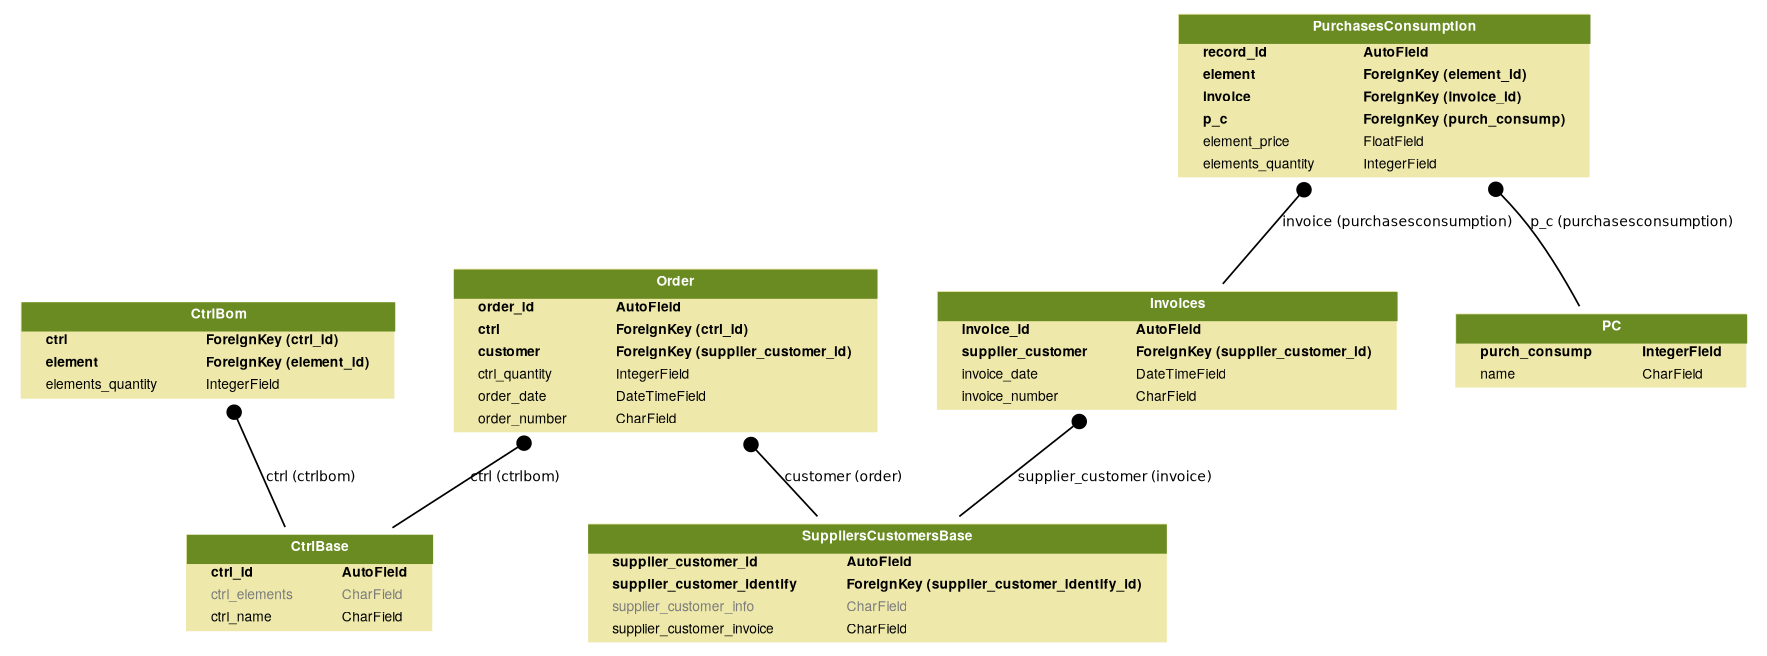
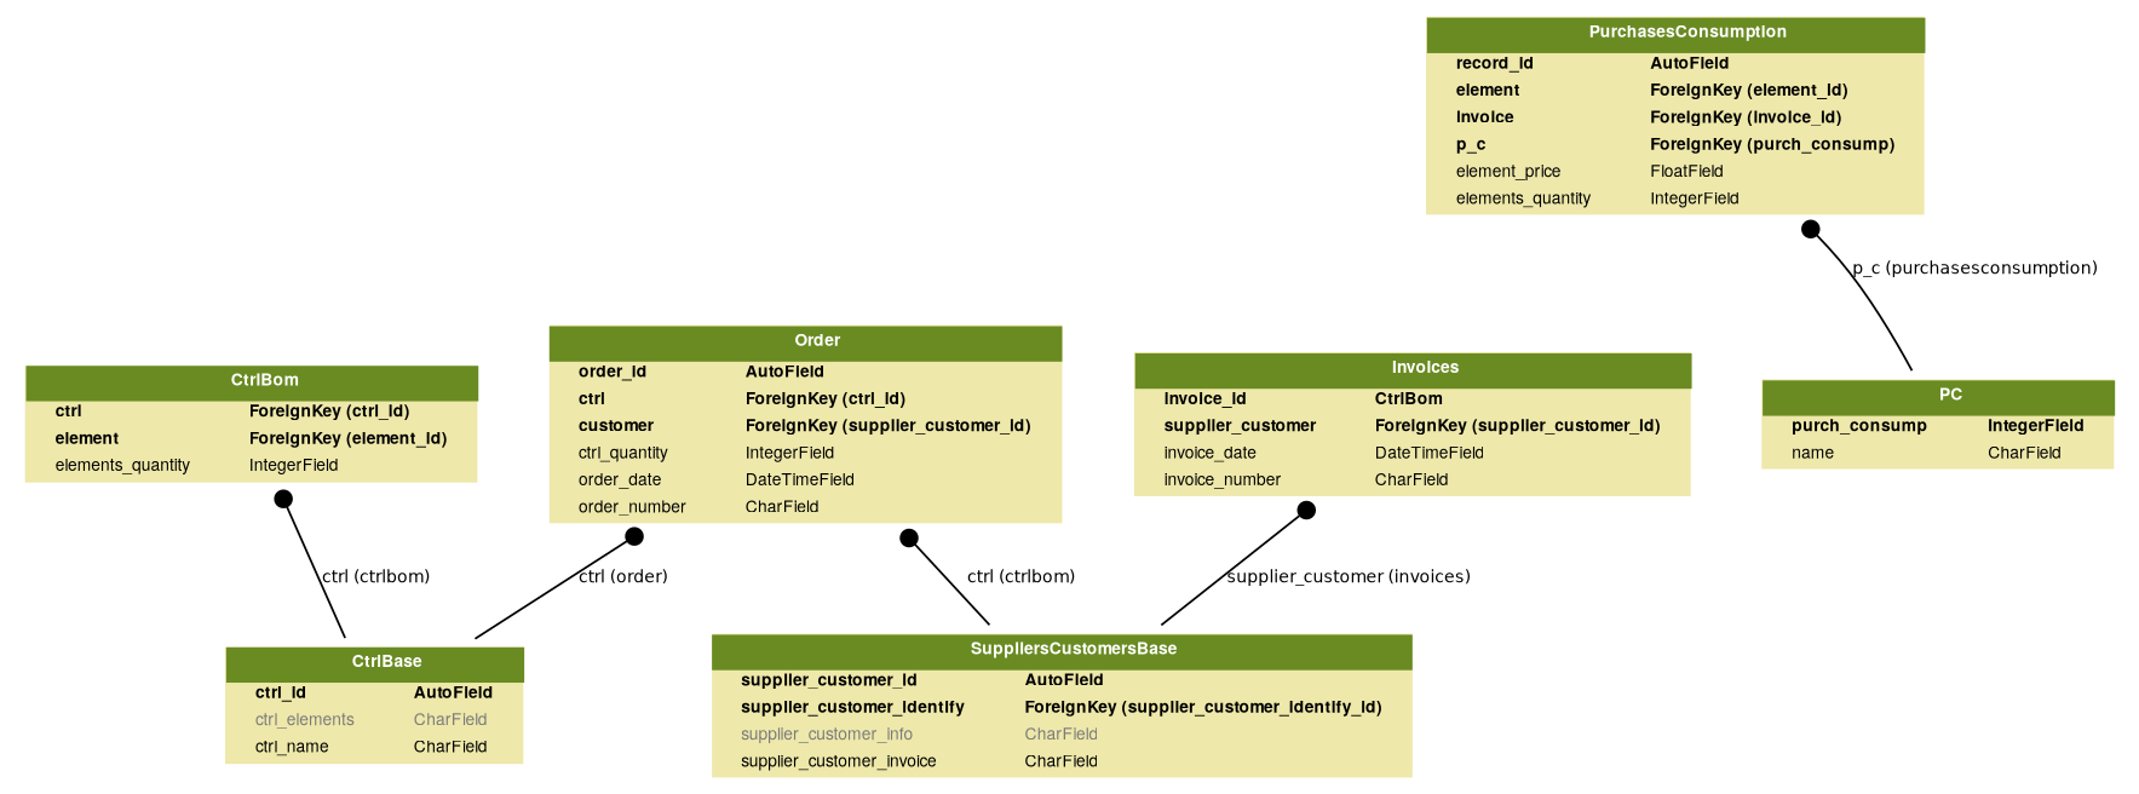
  digraph {
    fontname=Helvetica
    fontsize=8
    splines=true
    node [fontname=Helvetica fontsize=8 shape=plaintext]
    edge [arrowhead=none arrowtail=dot dir=both fontname=Helvetica fontsize=8]
    n1 [label=<     <TABLE BGCOLOR="palegoldenrod" BORDER="0" CELLBORDER="0" CELLSPACING="0">     <TR><TD COLSPAN="2" CELLPADDING="4" ALIGN="CENTER" BGCOLOR="olivedrab4">     <FONT FACE="Helvetica Bold" COLOR="white">     CtrlBase     </FONT></TD></TR>        <TR><TD ALIGN="LEFT" BORDER="0">     <FONT FACE="Helvetica Bold">ctrl_id</FONT>     </TD><TD ALIGN="LEFT">     <FONT FACE="Helvetica Bold">AutoField</FONT>     </TD></TR>        <TR><TD ALIGN="LEFT" BORDER="0">     <FONT COLOR="#7B7B7B" FACE="Helvetica ">ctrl_elements</FONT>     </TD><TD ALIGN="LEFT">     <FONT COLOR="#7B7B7B" FACE="Helvetica ">CharField</FONT>     </TD></TR>        <TR><TD ALIGN="LEFT" BORDER="0">     <FONT FACE="Helvetica ">ctrl_name</FONT>     </TD><TD ALIGN="LEFT">     <FONT FACE="Helvetica ">CharField</FONT>     </TD></TR>        </TABLE>     >]
    n2 [label=<     <TABLE BGCOLOR="palegoldenrod" BORDER="0" CELLBORDER="0" CELLSPACING="0">     <TR><TD COLSPAN="2" CELLPADDING="4" ALIGN="CENTER" BGCOLOR="olivedrab4">     <FONT FACE="Helvetica Bold" COLOR="white">     CtrlBom     </FONT></TD></TR>        <TR><TD ALIGN="LEFT" BORDER="0">     <FONT FACE="Helvetica Bold">ctrl</FONT>     </TD><TD ALIGN="LEFT">     <FONT FACE="Helvetica Bold">ForeignKey (ctrl_id)</FONT>     </TD></TR>        <TR><TD ALIGN="LEFT" BORDER="0">     <FONT FACE="Helvetica Bold">element</FONT>     </TD><TD ALIGN="LEFT">     <FONT FACE="Helvetica Bold">ForeignKey (element_id)</FONT>     </TD></TR>        <TR><TD ALIGN="LEFT" BORDER="0">     <FONT FACE="Helvetica ">elements_quantity</FONT>     </TD><TD ALIGN="LEFT">     <FONT FACE="Helvetica ">IntegerField</FONT>     </TD></TR>        </TABLE>     >]
-   n3 [label=<     <TABLE BGCOLOR="palegoldenrod" BORDER="0" CELLBORDER="0" CELLSPACING="0">     <TR><TD COLSPAN="2" CELLPADDING="4" ALIGN="CENTER" BGCOLOR="olivedrab4">     <FONT FACE="Helvetica Bold" COLOR="white">     Invoices     </FONT></TD></TR>        <TR><TD ALIGN="LEFT" BORDER="0">     <FONT FACE="Helvetica Bold">invoice_id</FONT>     </TD><TD ALIGN="LEFT">     <FONT FACE="Helvetica Bold">AutoField</FONT>     </TD></TR>        <TR><TD ALIGN="LEFT" BORDER="0">     <FONT FACE="Helvetica Bold">supplier_customer</FONT>     </TD><TD ALIGN="LEFT">     <FONT FACE="Helvetica Bold">ForeignKey (supplier_customer_id)</FONT>     </TD></TR>        <TR><TD ALIGN="LEFT" BORDER="0">     <FONT FACE="Helvetica ">invoice_date</FONT>     </TD><TD ALIGN="LEFT">     <FONT FACE="Helvetica ">DateTimeField</FONT>     </TD></TR>        <TR><TD ALIGN="LEFT" BORDER="0">     <FONT FACE="Helvetica ">invoice_number</FONT>     </TD><TD ALIGN="LEFT">     <FONT FACE="Helvetica ">CharField</FONT>     </TD></TR>        </TABLE>     >]
+   n3 [label=<     <TABLE BGCOLOR="palegoldenrod" BORDER="0" CELLBORDER="0" CELLSPACING="0">     <TR><TD COLSPAN="2" CELLPADDING="4" ALIGN="CENTER" BGCOLOR="olivedrab4">     <FONT FACE="Helvetica Bold" COLOR="white">     Invoices     </FONT></TD></TR>        <TR><TD ALIGN="LEFT" BORDER="0">     <FONT FACE="Helvetica Bold">invoice_id</FONT>     </TD><TD ALIGN="LEFT">     <FONT FACE="Helvetica Bold">CtrlBom</FONT>     </TD></TR>        <TR><TD ALIGN="LEFT" BORDER="0">     <FONT FACE="Helvetica Bold">supplier_customer</FONT>     </TD><TD ALIGN="LEFT">     <FONT FACE="Helvetica Bold">ForeignKey (supplier_customer_id)</FONT>     </TD></TR>        <TR><TD ALIGN="LEFT" BORDER="0">     <FONT FACE="Helvetica ">invoice_date</FONT>     </TD><TD ALIGN="LEFT">     <FONT FACE="Helvetica ">DateTimeField</FONT>     </TD></TR>        <TR><TD ALIGN="LEFT" BORDER="0">     <FONT FACE="Helvetica ">invoice_number</FONT>     </TD><TD ALIGN="LEFT">     <FONT FACE="Helvetica ">CharField</FONT>     </TD></TR>        </TABLE>     >]
    n4 [label=<     <TABLE BGCOLOR="palegoldenrod" BORDER="0" CELLBORDER="0" CELLSPACING="0">     <TR><TD COLSPAN="2" CELLPADDING="4" ALIGN="CENTER" BGCOLOR="olivedrab4">     <FONT FACE="Helvetica Bold" COLOR="white">     SuppliersCustomersBase     </FONT></TD></TR>        <TR><TD ALIGN="LEFT" BORDER="0">     <FONT FACE="Helvetica Bold">supplier_customer_id</FONT>     </TD><TD ALIGN="LEFT">     <FONT FACE="Helvetica Bold">AutoField</FONT>     </TD></TR>        <TR><TD ALIGN="LEFT" BORDER="0">     <FONT FACE="Helvetica Bold">supplier_customer_identify</FONT>     </TD><TD ALIGN="LEFT">     <FONT FACE="Helvetica Bold">ForeignKey (supplier_customer_identify_id)</FONT>     </TD></TR>        <TR><TD ALIGN="LEFT" BORDER="0">     <FONT COLOR="#7B7B7B" FACE="Helvetica ">supplier_customer_info</FONT>     </TD><TD ALIGN="LEFT">     <FONT COLOR="#7B7B7B" FACE="Helvetica ">CharField</FONT>     </TD></TR>        <TR><TD ALIGN="LEFT" BORDER="0">     <FONT FACE="Helvetica ">supplier_customer_invoice</FONT>     </TD><TD ALIGN="LEFT">     <FONT FACE="Helvetica ">CharField</FONT>     </TD></TR>        </TABLE>     >]
    n5 [label=<     <TABLE BGCOLOR="palegoldenrod" BORDER="0" CELLBORDER="0" CELLSPACING="0">     <TR><TD COLSPAN="2" CELLPADDING="4" ALIGN="CENTER" BGCOLOR="olivedrab4">     <FONT FACE="Helvetica Bold" COLOR="white">     Order     </FONT></TD></TR>        <TR><TD ALIGN="LEFT" BORDER="0">     <FONT FACE="Helvetica Bold">order_id</FONT>     </TD><TD ALIGN="LEFT">     <FONT FACE="Helvetica Bold">AutoField</FONT>     </TD></TR>        <TR><TD ALIGN="LEFT" BORDER="0">     <FONT FACE="Helvetica Bold">ctrl</FONT>     </TD><TD ALIGN="LEFT">     <FONT FACE="Helvetica Bold">ForeignKey (ctrl_id)</FONT>     </TD></TR>        <TR><TD ALIGN="LEFT" BORDER="0">     <FONT FACE="Helvetica Bold">customer</FONT>     </TD><TD ALIGN="LEFT">     <FONT FACE="Helvetica Bold">ForeignKey (supplier_customer_id)</FONT>     </TD></TR>        <TR><TD ALIGN="LEFT" BORDER="0">     <FONT FACE="Helvetica ">ctrl_quantity</FONT>     </TD><TD ALIGN="LEFT">     <FONT FACE="Helvetica ">IntegerField</FONT>     </TD></TR>        <TR><TD ALIGN="LEFT" BORDER="0">     <FONT FACE="Helvetica ">order_date</FONT>     </TD><TD ALIGN="LEFT">     <FONT FACE="Helvetica ">DateTimeField</FONT>     </TD></TR>        <TR><TD ALIGN="LEFT" BORDER="0">     <FONT FACE="Helvetica ">order_number</FONT>     </TD><TD ALIGN="LEFT">     <FONT FACE="Helvetica ">CharField</FONT>     </TD></TR>        </TABLE>     >]
    n6 [label=<     <TABLE BGCOLOR="palegoldenrod" BORDER="0" CELLBORDER="0" CELLSPACING="0">     <TR><TD COLSPAN="2" CELLPADDING="4" ALIGN="CENTER" BGCOLOR="olivedrab4">     <FONT FACE="Helvetica Bold" COLOR="white">     PC     </FONT></TD></TR>        <TR><TD ALIGN="LEFT" BORDER="0">     <FONT FACE="Helvetica Bold">purch_consump</FONT>     </TD><TD ALIGN="LEFT">     <FONT FACE="Helvetica Bold">IntegerField</FONT>     </TD></TR>        <TR><TD ALIGN="LEFT" BORDER="0">     <FONT FACE="Helvetica ">name</FONT>     </TD><TD ALIGN="LEFT">     <FONT FACE="Helvetica ">CharField</FONT>     </TD></TR>        </TABLE>     >]
    n7 [label=<     <TABLE BGCOLOR="palegoldenrod" BORDER="0" CELLBORDER="0" CELLSPACING="0">     <TR><TD COLSPAN="2" CELLPADDING="4" ALIGN="CENTER" BGCOLOR="olivedrab4">     <FONT FACE="Helvetica Bold" COLOR="white">     PurchasesConsumption     </FONT></TD></TR>        <TR><TD ALIGN="LEFT" BORDER="0">     <FONT FACE="Helvetica Bold">record_id</FONT>     </TD><TD ALIGN="LEFT">     <FONT FACE="Helvetica Bold">AutoField</FONT>     </TD></TR>        <TR><TD ALIGN="LEFT" BORDER="0">     <FONT FACE="Helvetica Bold">element</FONT>     </TD><TD ALIGN="LEFT">     <FONT FACE="Helvetica Bold">ForeignKey (element_id)</FONT>     </TD></TR>        <TR><TD ALIGN="LEFT" BORDER="0">     <FONT FACE="Helvetica Bold">invoice</FONT>     </TD><TD ALIGN="LEFT">     <FONT FACE="Helvetica Bold">ForeignKey (invoice_id)</FONT>     </TD></TR>        <TR><TD ALIGN="LEFT" BORDER="0">     <FONT FACE="Helvetica Bold">p_c</FONT>     </TD><TD ALIGN="LEFT">     <FONT FACE="Helvetica Bold">ForeignKey (purch_consump)</FONT>     </TD></TR>        <TR><TD ALIGN="LEFT" BORDER="0">     <FONT FACE="Helvetica ">element_price</FONT>     </TD><TD ALIGN="LEFT">     <FONT FACE="Helvetica ">FloatField</FONT>     </TD></TR>        <TR><TD ALIGN="LEFT" BORDER="0">     <FONT FACE="Helvetica ">elements_quantity</FONT>     </TD><TD ALIGN="LEFT">     <FONT FACE="Helvetica ">IntegerField</FONT>     </TD></TR>        </TABLE>     >]
    n2 -> n1 [label="ctrl (ctrlbom)"]
-   n3 -> n4 [label="supplier_customer (invoice)"]
-   n5 -> n1 [label="ctrl (ctrlbom)"]
-   n5 -> n4 [label="customer (order)"]
-   n7 -> n3 [label="invoice (purchasesconsumption)"]
+   n3 -> n4 [label="supplier_customer (invoices)"]
+   n5 -> n1 [label="ctrl (order)"]
+   n5 -> n4 [label="ctrl (ctrlbom)"]
    n7 -> n6 [label="p_c (purchasesconsumption)"]
  }
